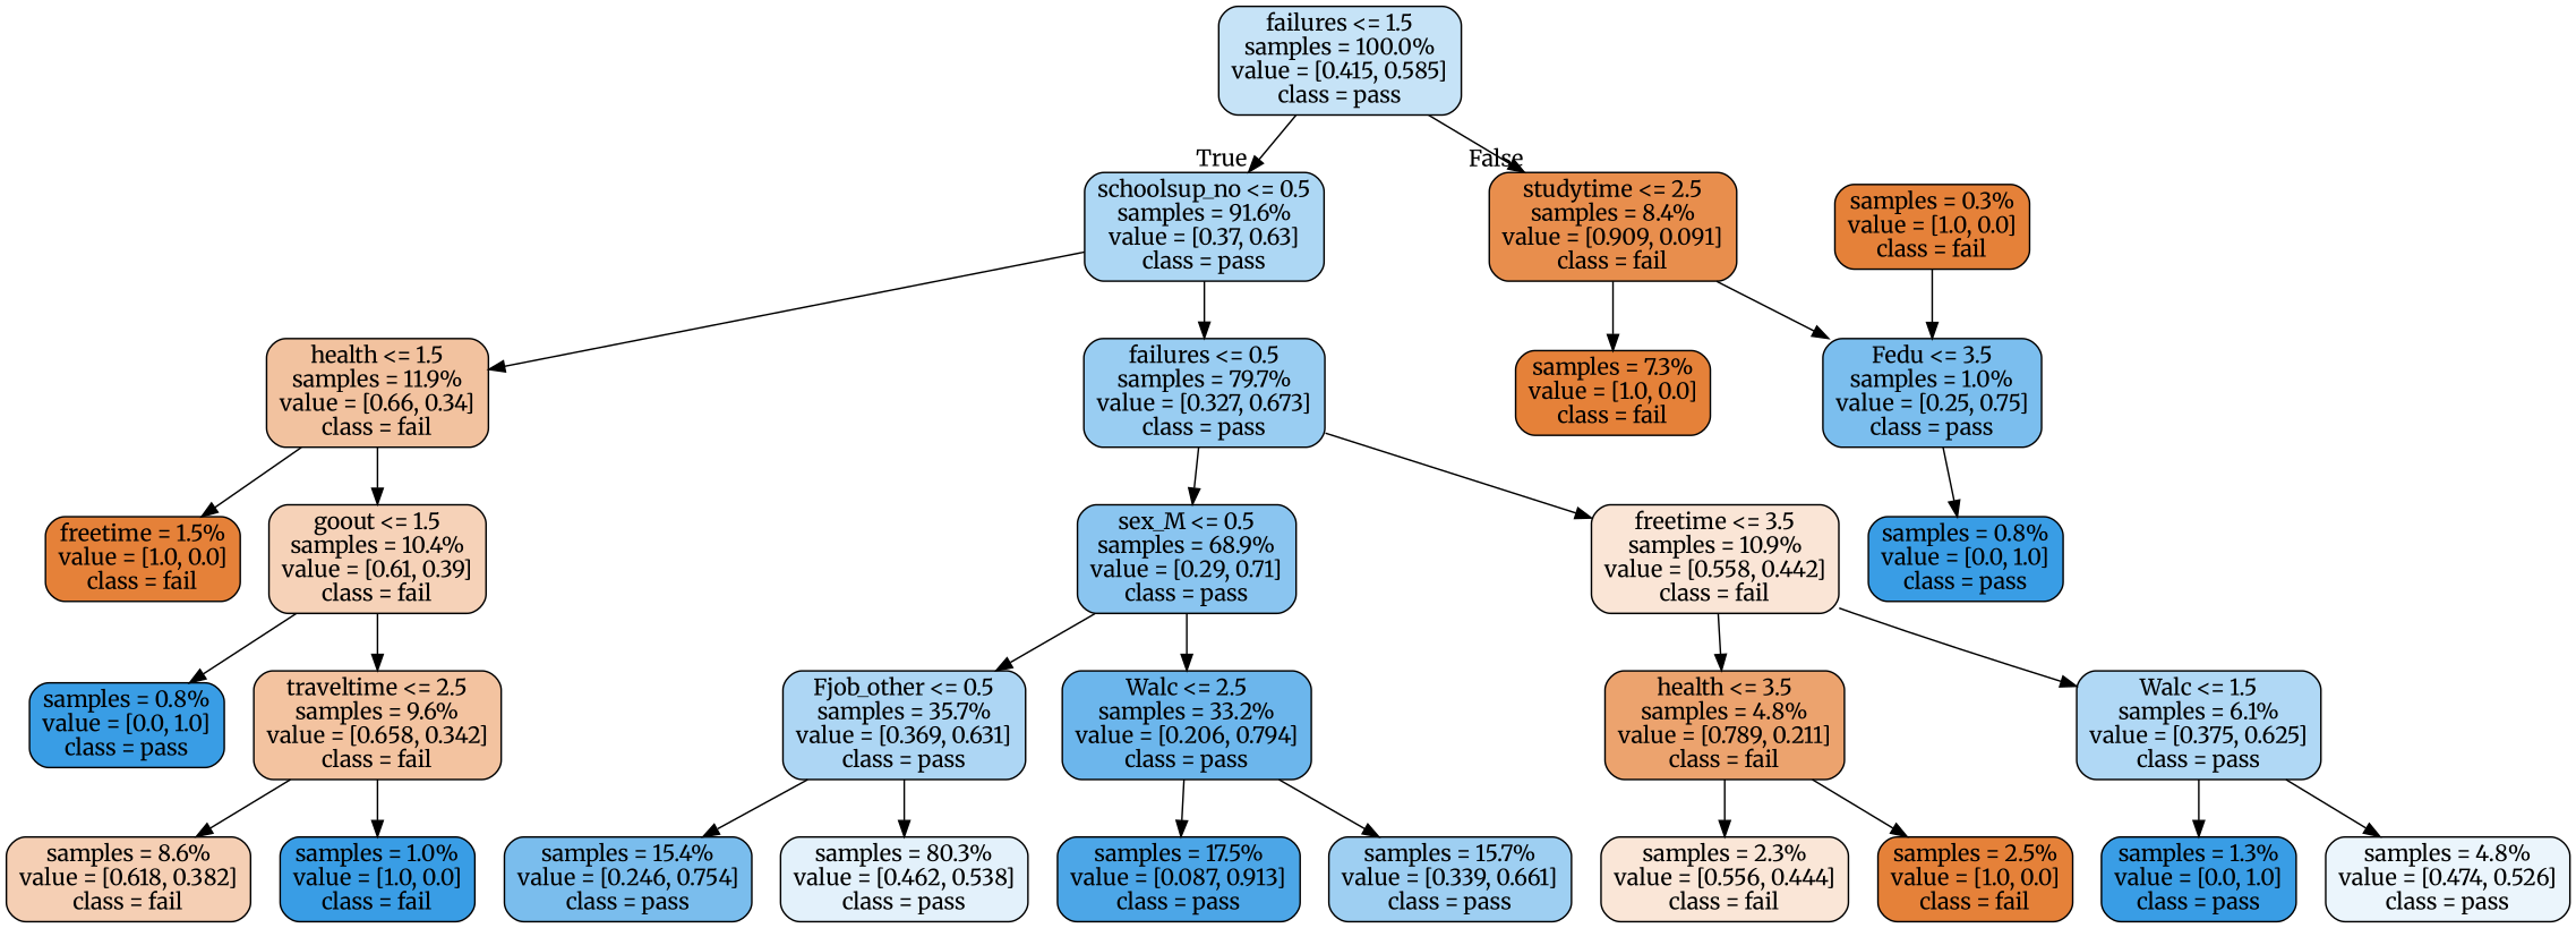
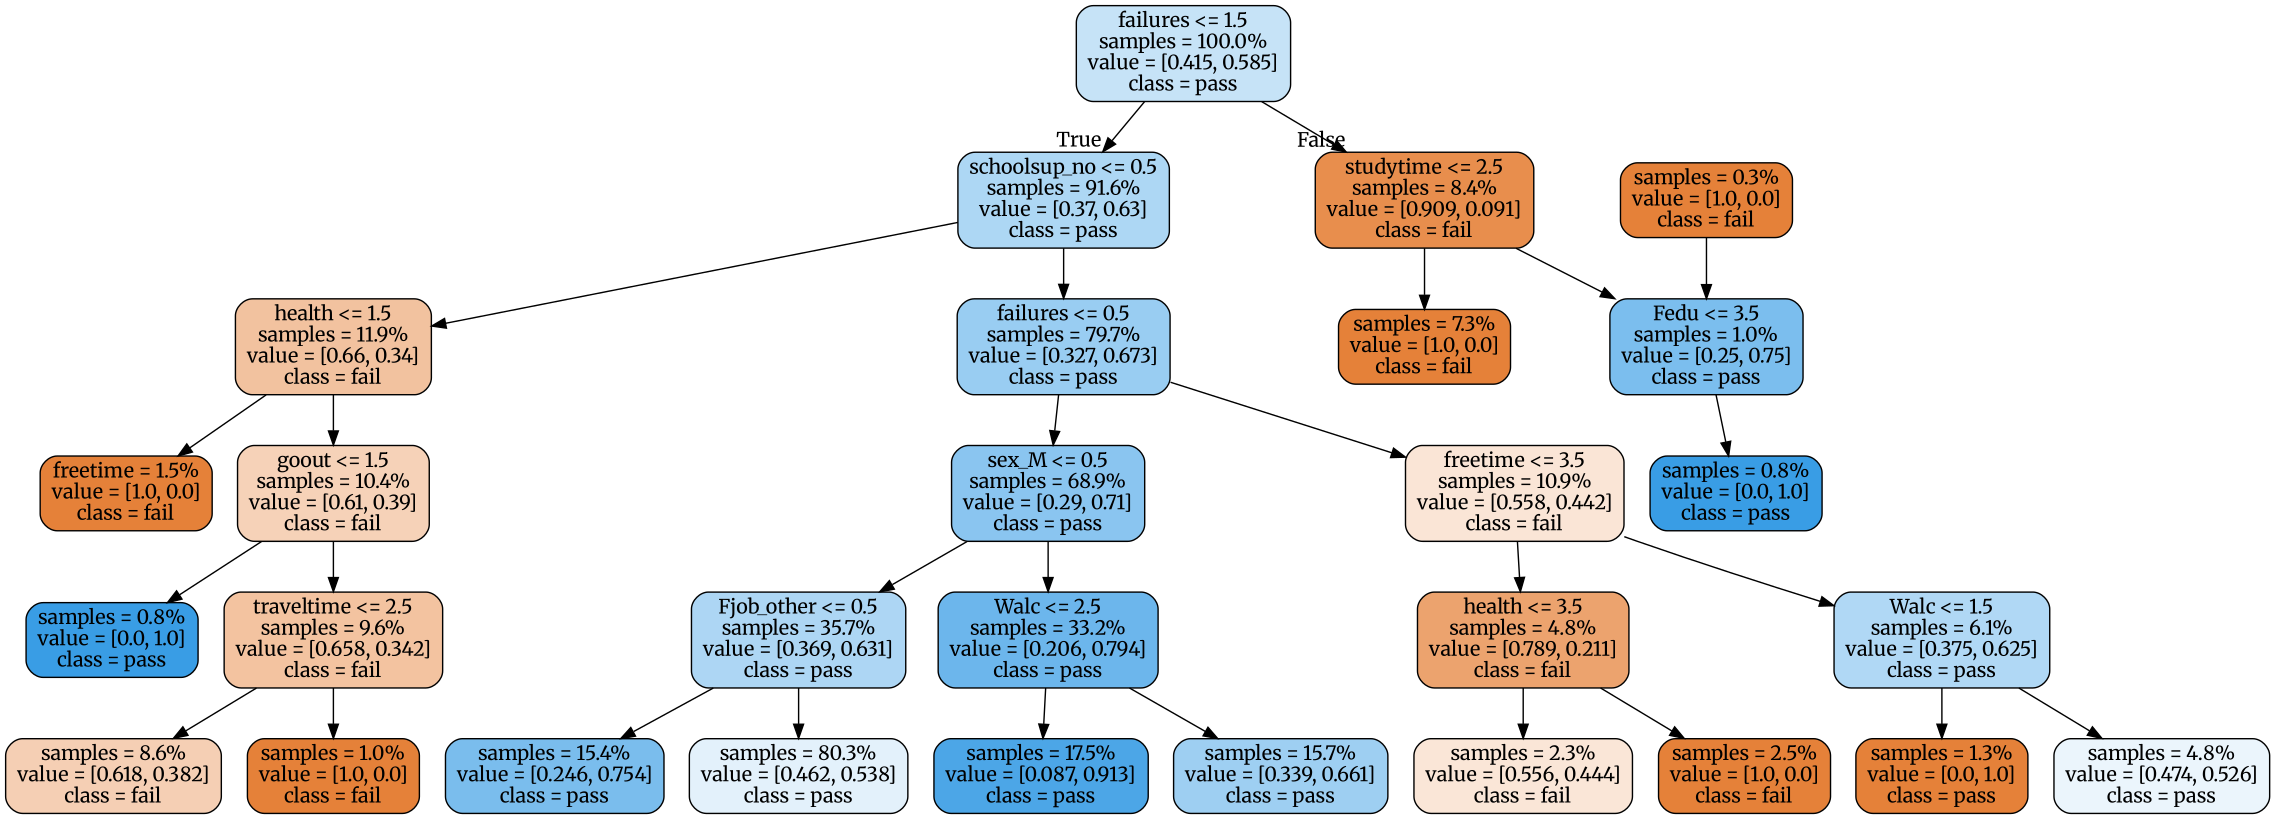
  digraph {
    fontname=Merriweather
    node [color=black fillcolor="#e58139" fontname=Merriweather shape=box style="filled, rounded"]
    edge [fontname=Merriweather]
    n1 [fillcolor="#c6e3f7" label="failures <= 1.5\nsamples = 100.0%\nvalue = [0.415, 0.585]\nclass = pass"]
    n2 [fillcolor="#add7f4" label="schoolsup_no <= 0.5\nsamples = 91.6%\nvalue = [0.37, 0.63]\nclass = pass"]
    n3 [fillcolor="#e88e4d" label="studytime <= 2.5\nsamples = 8.4%\nvalue = [0.909, 0.091]\nclass = fail"]
    n4 [fillcolor="#f2c29f" label="health <= 1.5\nsamples = 11.9%\nvalue = [0.66, 0.34]\nclass = fail"]
    n5 [fillcolor="#99cdf2" label="failures <= 0.5\nsamples = 79.7%\nvalue = [0.327, 0.673]\nclass = pass"]
    n6 [label="samples = 7.3%\nvalue = [1.0, 0.0]\nclass = fail"]
    n7 [fillcolor="#7bbeee" label="Fedu <= 3.5\nsamples = 1.0%\nvalue = [0.25, 0.75]\nclass = pass"]
    n8 [label="freetime = 1.5%\nvalue = [1.0, 0.0]\nclass = fail"]
    n9 [fillcolor="#f6d2b8" label="goout <= 1.5\nsamples = 10.4%\nvalue = [0.61, 0.39]\nclass = fail"]
    n10 [fillcolor="#8ac5f0" label="sex_M <= 0.5\nsamples = 68.9%\nvalue = [0.29, 0.71]\nclass = pass"]
    n11 [fillcolor="#fae5d6" label="freetime <= 3.5\nsamples = 10.9%\nvalue = [0.558, 0.442]\nclass = fail"]
    n12 [fillcolor="#399de5" label="samples = 0.8%\nvalue = [0.0, 1.0]\nclass = pass"]
    n13 [fillcolor="#f3c3a0" label="traveltime <= 2.5\nsamples = 9.6%\nvalue = [0.658, 0.342]\nclass = fail"]
    n14 [fillcolor="#f5cfb4" label="samples = 8.6%\nvalue = [0.618, 0.382]\nclass = fail"]
-   n15 [fillcolor="#399de5" label="samples = 1.0%\nvalue = [1.0, 0.0]\nclass = fail"]
+   n15 [label="samples = 1.0%\nvalue = [1.0, 0.0]\nclass = fail"]
    n16 [fillcolor="#add6f4" label="Fjob_other <= 0.5\nsamples = 35.7%\nvalue = [0.369, 0.631]\nclass = pass"]
    n17 [fillcolor="#6cb6ec" label="Walc <= 2.5\nsamples = 33.2%\nvalue = [0.206, 0.794]\nclass = pass"]
    n18 [fillcolor="#eca36e" label="health <= 3.5\nsamples = 4.8%\nvalue = [0.789, 0.211]\nclass = fail"]
    n19 [fillcolor="#b0d8f5" label="Walc <= 1.5\nsamples = 6.1%\nvalue = [0.375, 0.625]\nclass = pass"]
    n20 [fillcolor="#7abded" label="samples = 15.4%\nvalue = [0.246, 0.754]\nclass = pass"]
    n21 [fillcolor="#e3f1fb" label="samples = 80.3%\nvalue = [0.462, 0.538]\nclass = pass"]
    n22 [fillcolor="#4ca6e7" label="samples = 17.5%\nvalue = [0.087, 0.913]\nclass = pass"]
    n23 [fillcolor="#9ecff2" label="samples = 15.7%\nvalue = [0.339, 0.661]\nclass = pass"]
    n24 [fillcolor="#fae6d7" label="samples = 2.3%\nvalue = [0.556, 0.444]\nclass = fail"]
    n25 [label="samples = 2.5%\nvalue = [1.0, 0.0]\nclass = fail"]
-   n26 [fillcolor="#399de5" label="samples = 1.3%\nvalue = [0.0, 1.0]\nclass = pass"]
+   n26 [label="samples = 1.3%\nvalue = [0.0, 1.0]\nclass = pass"]
    n27 [fillcolor="#ebf5fc" label="samples = 4.8%\nvalue = [0.474, 0.526]\nclass = pass"]
    n28 [fillcolor="#399de5" label="samples = 0.8%\nvalue = [0.0, 1.0]\nclass = pass"]
    n29 [label="samples = 0.3%\nvalue = [1.0, 0.0]\nclass = fail"]
    n1 -> n2 [headlabel=True labelangle=45 labeldistance=2.5]
    n1 -> n3 [headlabel=False labelangle=-45 labeldistance=2.5]
    n2 -> n4
    n2 -> n5
    n3 -> n6
    n3 -> n7
    n4 -> n8
    n4 -> n9
    n5 -> n10
    n5 -> n11
    n7 -> n28
    n9 -> n12
    n9 -> n13
    n10 -> n16
    n10 -> n17
    n11 -> n18
    n11 -> n19
    n13 -> n14
    n13 -> n15
    n16 -> n20
    n16 -> n21
    n17 -> n22
    n17 -> n23
    n18 -> n24
    n18 -> n25
    n19 -> n26
    n19 -> n27
    n29 -> n7
  }
